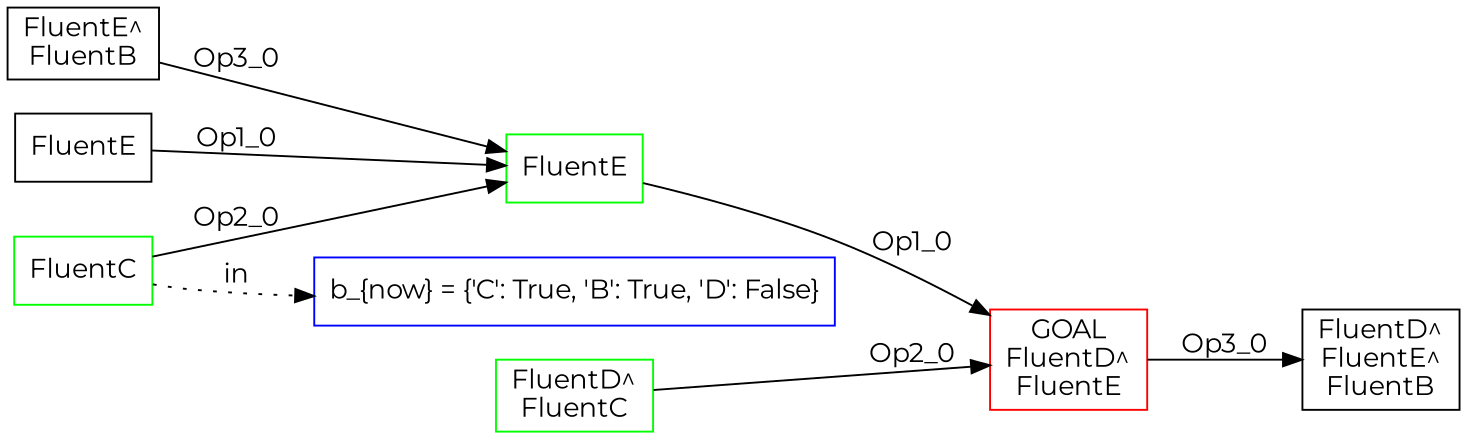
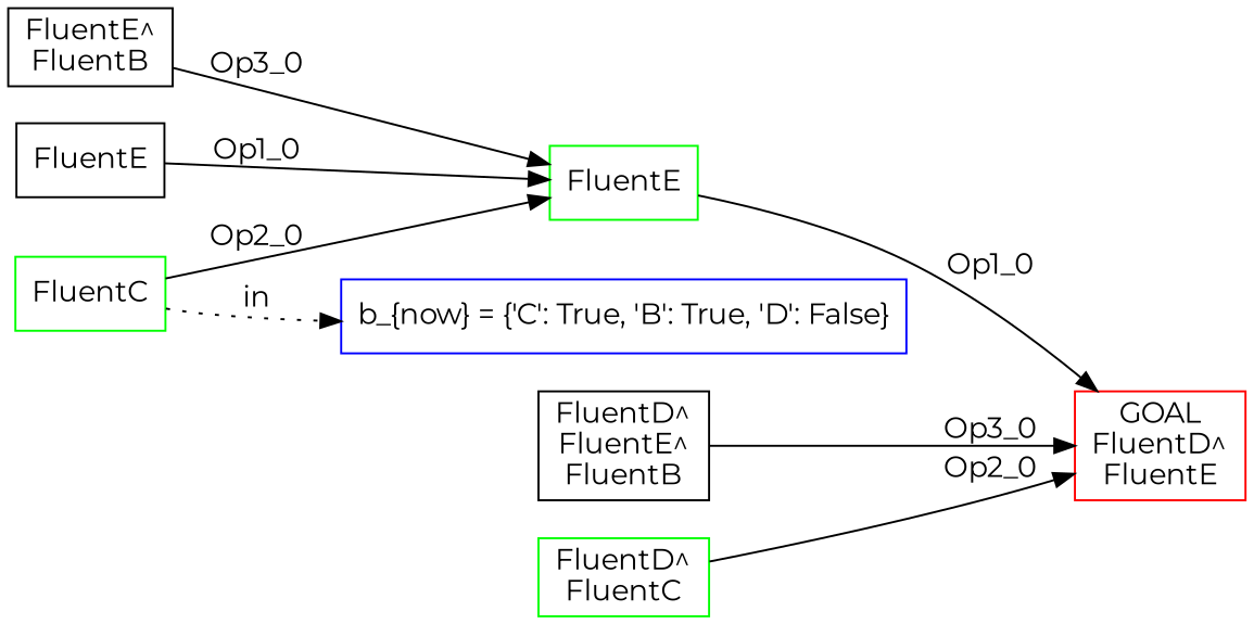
  digraph {
    fontname=Montserrat
    rankdir=LR
    node [fontname=Montserrat shape=box]
    edge [fontname=Montserrat]
    n1 [color=red label="GOAL\nFluentD^\nFluentE"]
    n2 [color=green label=FluentE]
    n3 [label="FluentD^\nFluentE^\nFluentB"]
    n4 [color=green label="FluentD^\nFluentC"]
    n5 [label="FluentE^\nFluentB"]
    n6 [label=FluentE]
    n7 [color=green label=FluentC]
    n8 [color=blue label="b_{now} = {'C': True, 'B': True, 'D': False}"]
    n2 -> n1 [label=Op1_0]
-   n1 -> n3 [label=Op3_0]
+   n3 -> n1 [label=Op3_0]
    n4 -> n1 [label=Op2_0]
    n5 -> n2 [label=Op3_0]
    n6 -> n2 [label=Op1_0]
    n7 -> n2 [label=Op2_0]
    n7 -> n8 [label=in style=dotted]
  }
